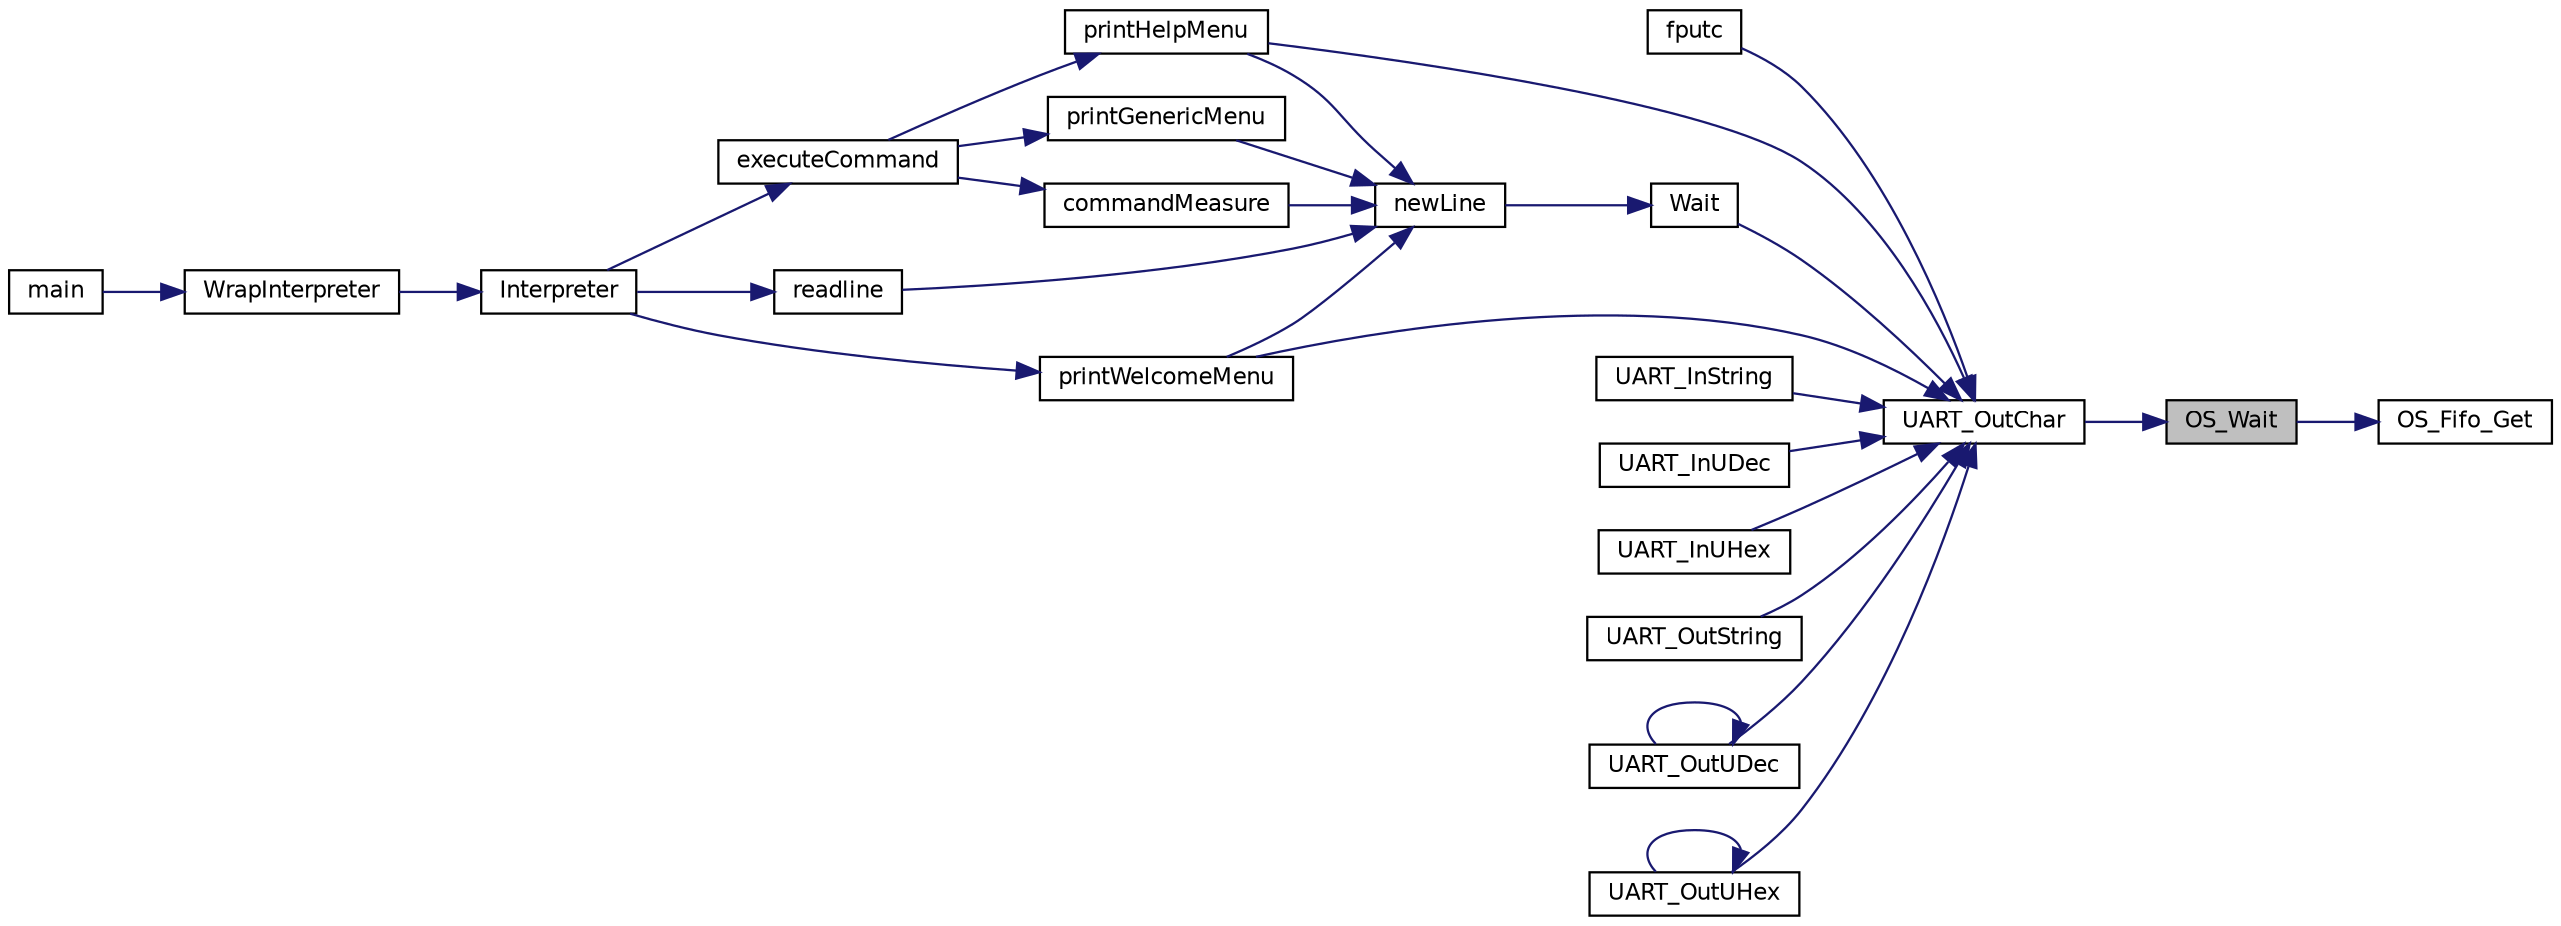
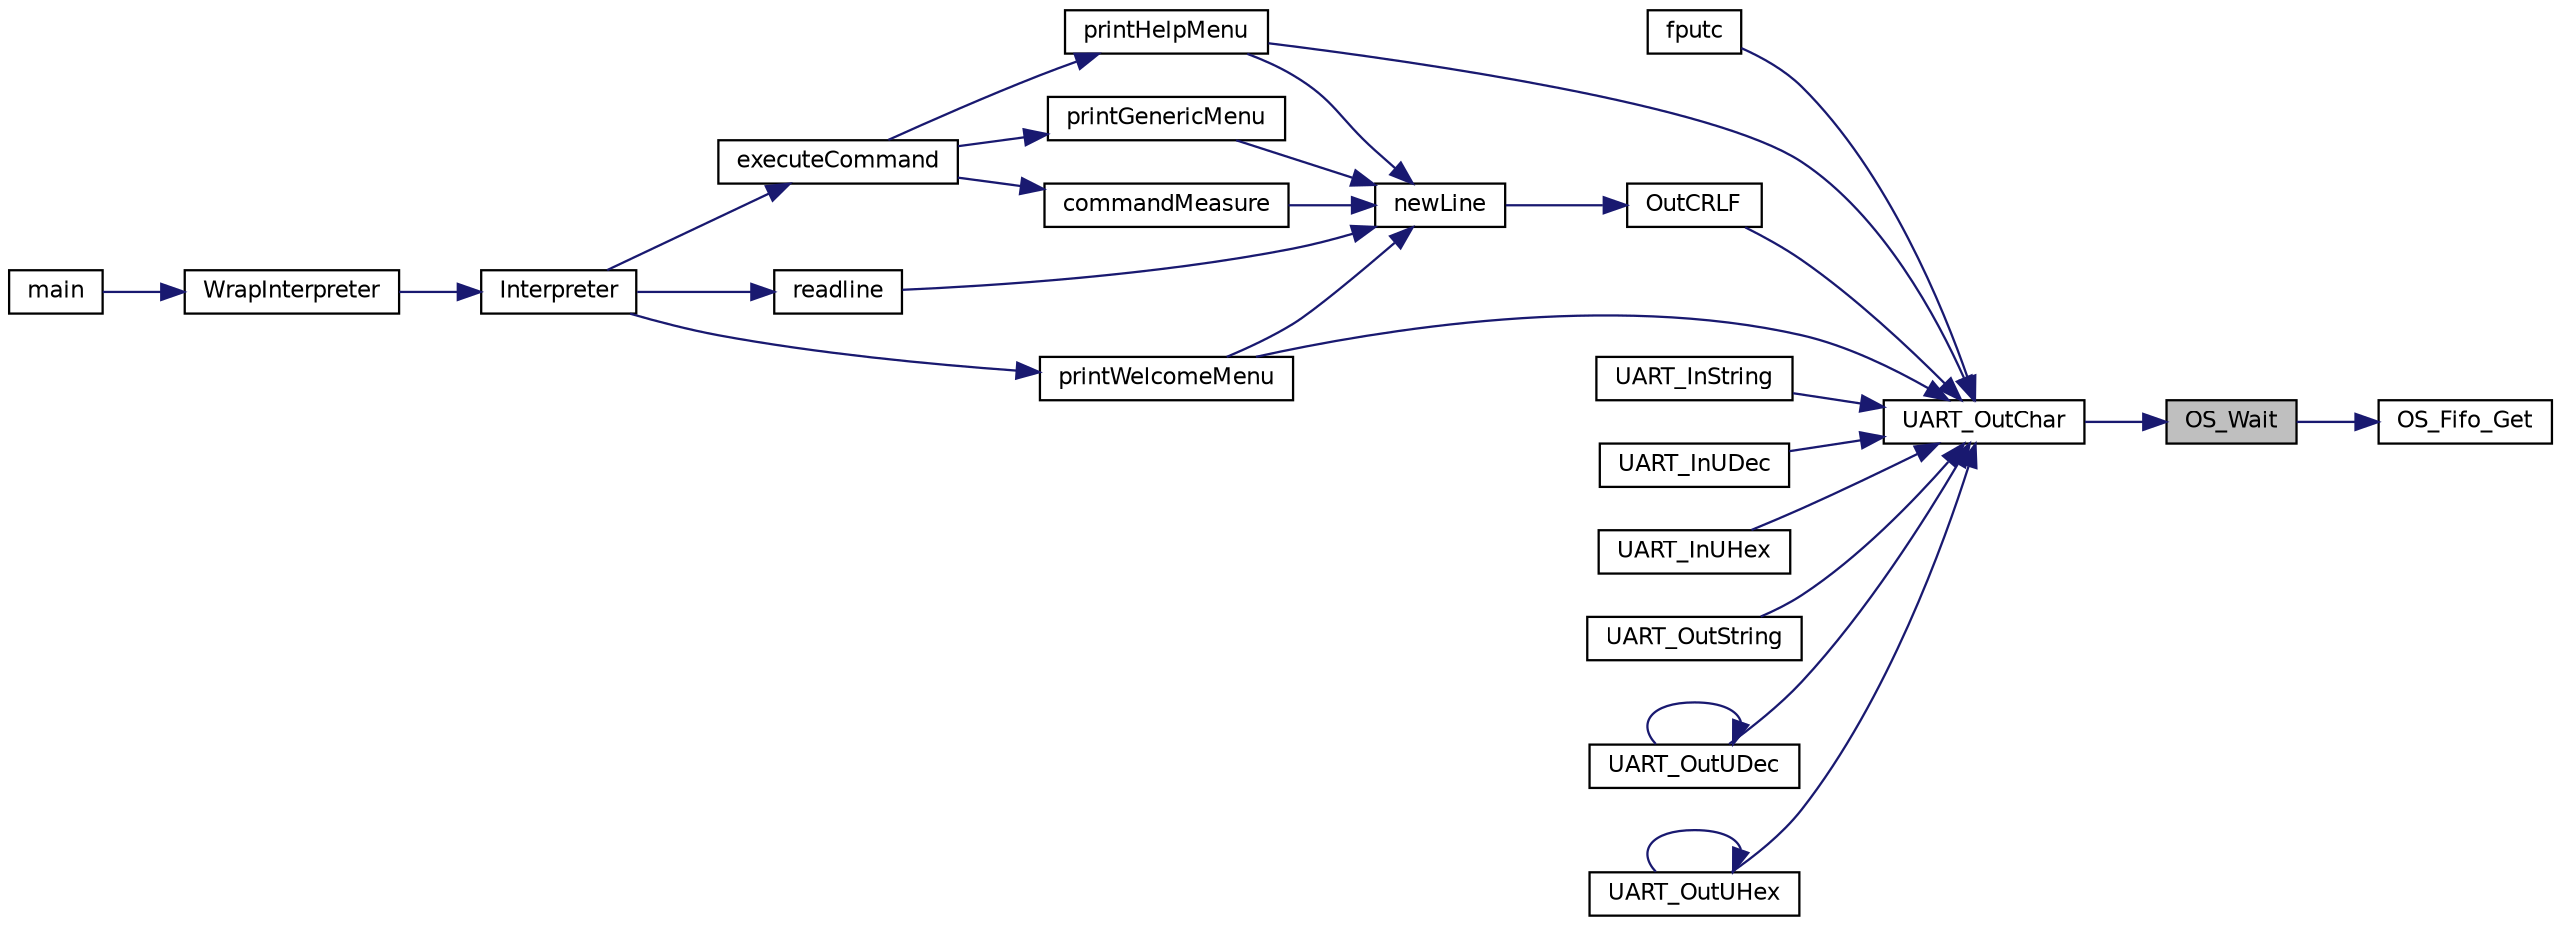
  digraph {
    rankdir=RL
    node [color=black fillcolor=white fontname=Helvetica fontsize=10 shape=record style=filled]
    edge [color=midnightblue dir=back fontname=Helvetica fontsize=10 labelfontname=Helvetica labelfontsize=10 style=solid]
    n1 [fillcolor=grey75 fontcolor=black height=0.2 label=OS_Wait width=0.4]
    n2 [height=0.2 label=UART_OutChar width=0.4]
    n3 [height=0.2 label=OS_Fifo_Get width=0.4]
    n4 [height=0.2 label=fputc width=0.4]
-   n5 [height=0.2 label=Wait width=0.4]
+   n5 [height=0.2 label=OutCRLF width=0.4]
    n6 [height=0.2 label=printHelpMenu width=0.4]
    n7 [height=0.2 label=printWelcomeMenu width=0.4]
    n8 [height=0.2 label=UART_InString width=0.4]
    n9 [height=0.2 label=UART_InUDec width=0.4]
    n10 [height=0.2 label=UART_InUHex width=0.4]
    n11 [height=0.2 label=UART_OutString width=0.4]
    n12 [height=0.2 label=UART_OutUDec width=0.4]
    n13 [height=0.2 label=UART_OutUHex width=0.4]
    n14 [height=0.2 label=newLine width=0.4]
    n15 [height=0.2 label=executeCommand width=0.4]
    n16 [height=0.2 label=Interpreter width=0.4]
    n17 [height=0.2 label=commandMeasure width=0.4]
    n18 [height=0.2 label=printGenericMenu width=0.4]
    n19 [height=0.2 label=readline width=0.4]
    n20 [height=0.2 label=WrapInterpreter width=0.4]
    n21 [height=0.2 label=main width=0.4]
    n1 -> n2
    n2 -> n4
    n2 -> n5
    n2 -> n6
    n2 -> n7
    n2 -> n8
    n2 -> n9
    n2 -> n10
    n2 -> n11
    n2 -> n12
    n2 -> n13
    n3 -> n1
    n5 -> n14
    n6 -> n15
    n7 -> n16
    n12 -> n12
    n13 -> n13
    n14 -> n6
    n14 -> n7
    n14 -> n17
    n14 -> n18
    n14 -> n19
    n15 -> n16
    n16 -> n20
    n17 -> n15
    n18 -> n15
    n19 -> n16
    n20 -> n21
  }
